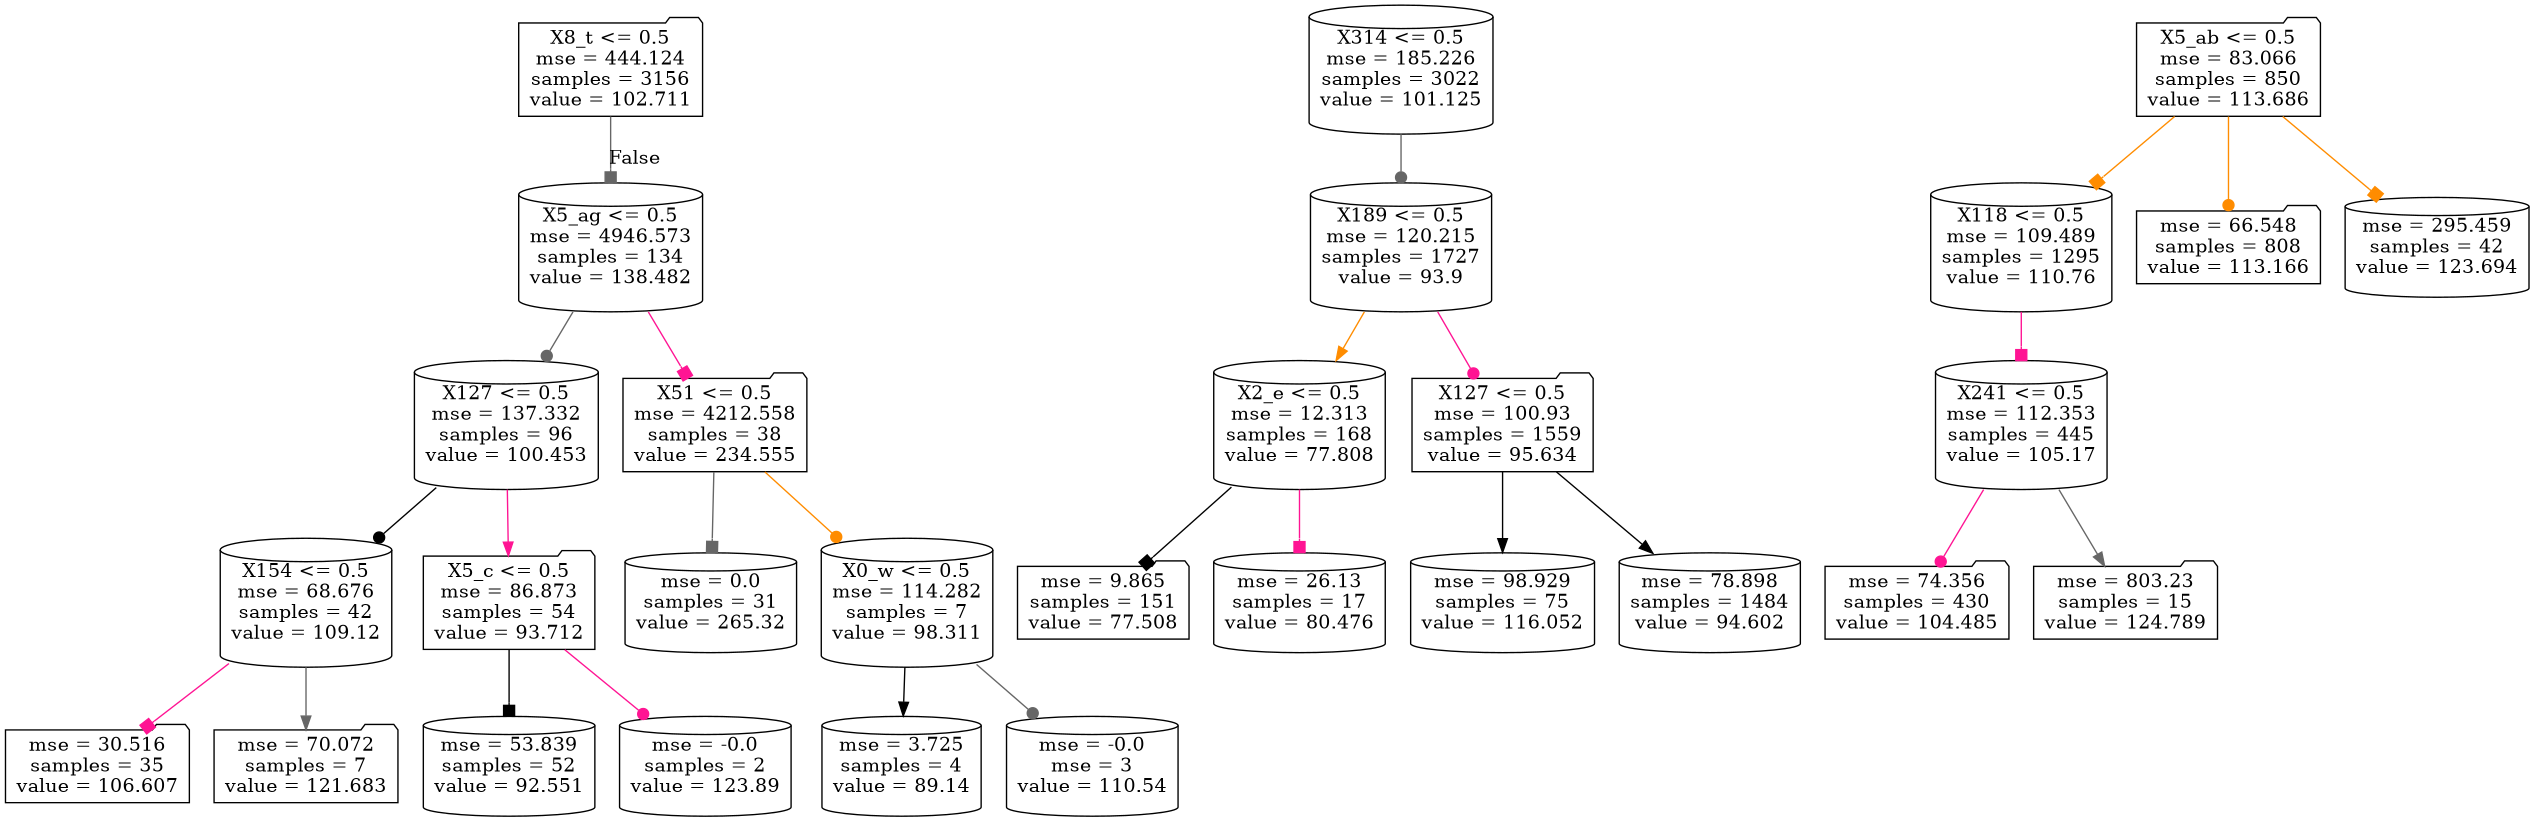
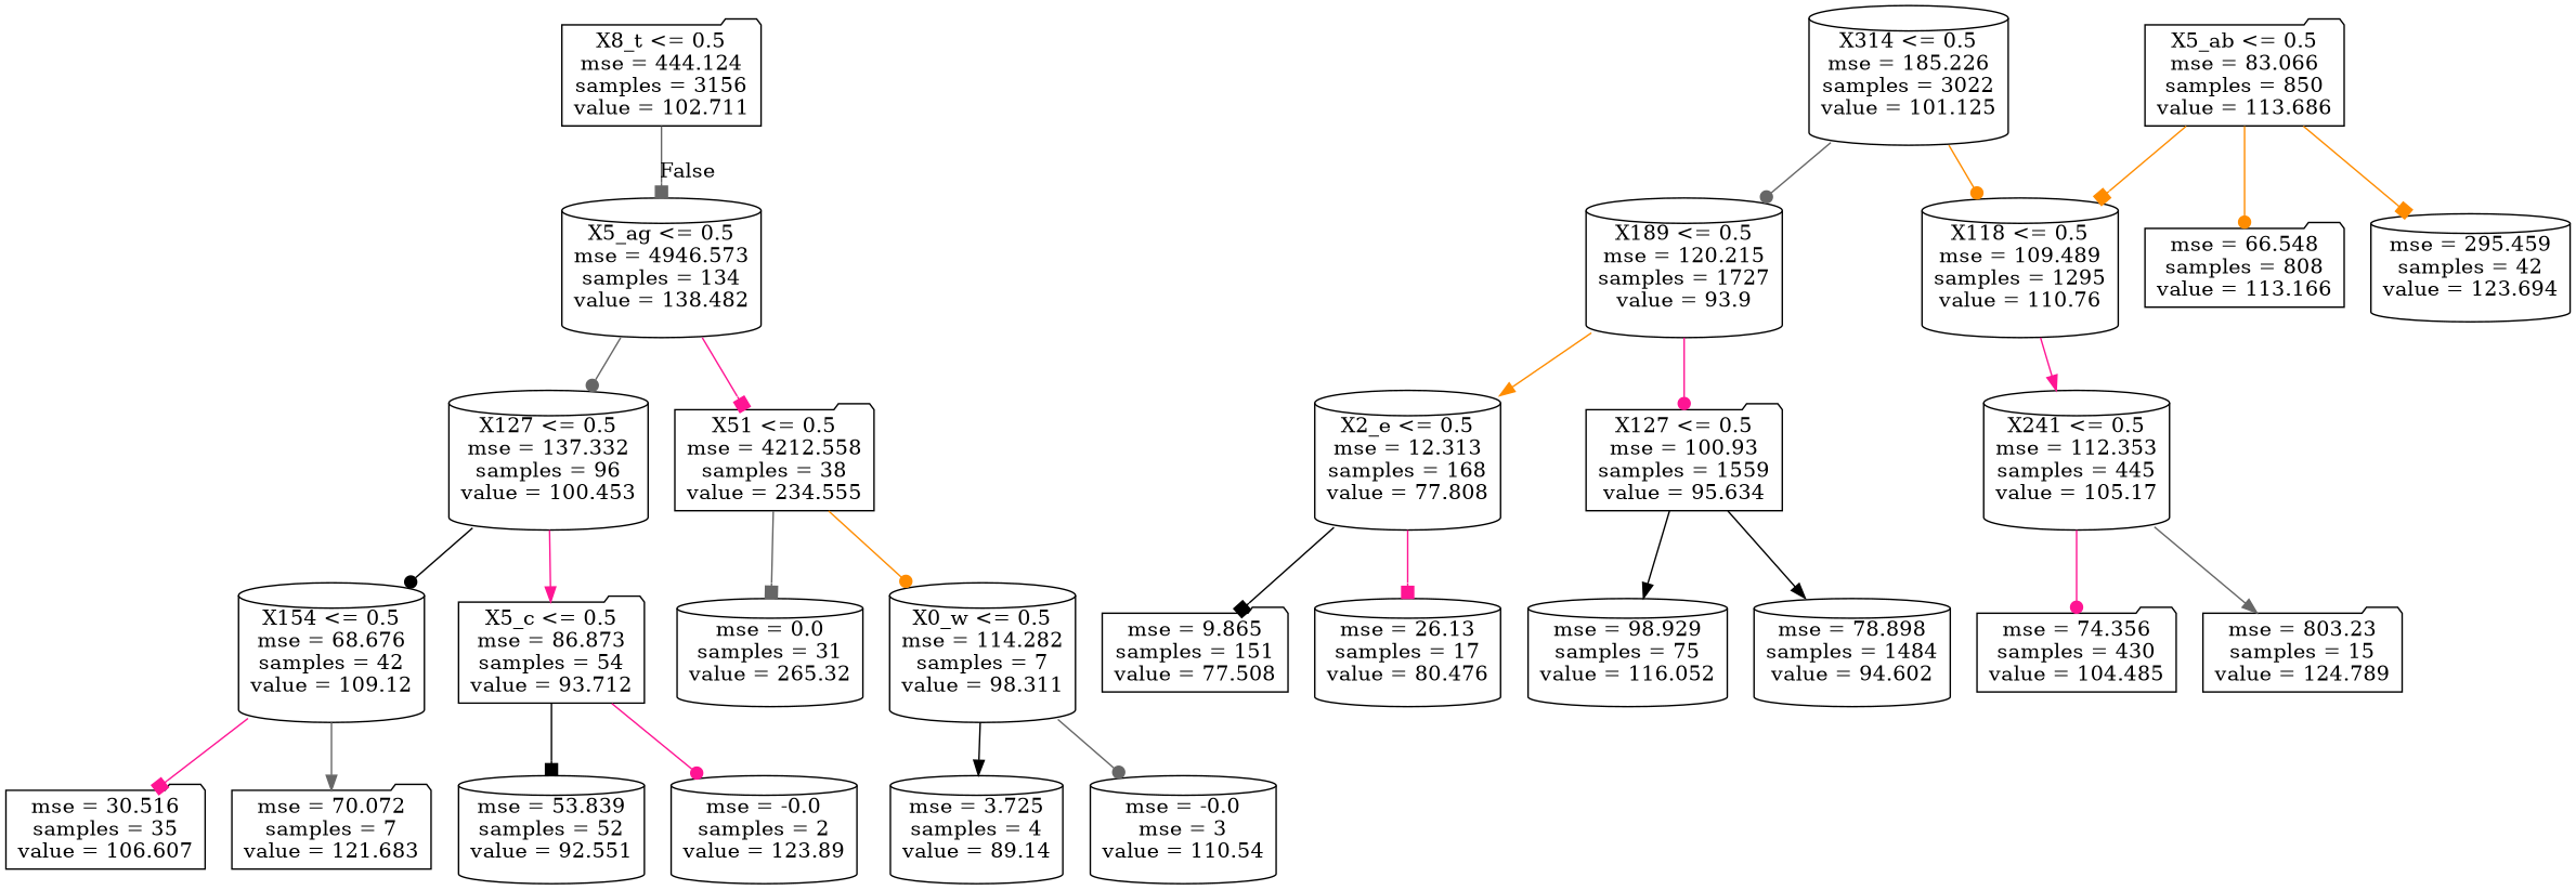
  digraph {
    node [shape=cylinder]
    edge [arrowhead=dot color=deeppink]
    n1 [label="X8_t <= 0.5\nmse = 444.124\nsamples = 3156\nvalue = 102.711" shape=folder]
    n2 [label="X5_ag <= 0.5\nmse = 4946.573\nsamples = 134\nvalue = 138.482"]
    n3 [label="X314 <= 0.5\nmse = 185.226\nsamples = 3022\nvalue = 101.125"]
    n4 [label="X189 <= 0.5\nmse = 120.215\nsamples = 1727\nvalue = 93.9"]
    n5 [label="X118 <= 0.5\nmse = 109.489\nsamples = 1295\nvalue = 110.76"]
    n6 [label="X127 <= 0.5\nmse = 137.332\nsamples = 96\nvalue = 100.453"]
    n7 [label="X51 <= 0.5\nmse = 4212.558\nsamples = 38\nvalue = 234.555" shape=folder]
    n8 [label="X2_e <= 0.5\nmse = 12.313\nsamples = 168\nvalue = 77.808"]
    n9 [label="X127 <= 0.5\nmse = 100.93\nsamples = 1559\nvalue = 95.634" shape=folder]
    n10 [label="X241 <= 0.5\nmse = 112.353\nsamples = 445\nvalue = 105.17"]
    n11 [label="mse = 9.865\nsamples = 151\nvalue = 77.508" shape=folder]
    n12 [label="mse = 26.13\nsamples = 17\nvalue = 80.476"]
    n13 [label="mse = 98.929\nsamples = 75\nvalue = 116.052"]
    n14 [label="mse = 78.898\nsamples = 1484\nvalue = 94.602"]
    n15 [label="mse = 74.356\nsamples = 430\nvalue = 104.485" shape=folder]
    n16 [label="mse = 803.23\nsamples = 15\nvalue = 124.789" shape=folder]
    n17 [label="X5_ab <= 0.5\nmse = 83.066\nsamples = 850\nvalue = 113.686" shape=folder]
    n18 [label="mse = 66.548\nsamples = 808\nvalue = 113.166" shape=folder]
    n19 [label="mse = 295.459\nsamples = 42\nvalue = 123.694"]
    n20 [label="X154 <= 0.5\nmse = 68.676\nsamples = 42\nvalue = 109.12"]
    n21 [label="X5_c <= 0.5\nmse = 86.873\nsamples = 54\nvalue = 93.712" shape=folder]
    n22 [label="mse = 0.0\nsamples = 31\nvalue = 265.32"]
    n23 [label="X0_w <= 0.5\nmse = 114.282\nsamples = 7\nvalue = 98.311"]
    n24 [label="mse = 30.516\nsamples = 35\nvalue = 106.607" shape=folder]
    n25 [label="mse = 70.072\nsamples = 7\nvalue = 121.683" shape=folder]
    n26 [label="mse = 53.839\nsamples = 52\nvalue = 92.551"]
    n27 [label="mse = -0.0\nsamples = 2\nvalue = 123.89"]
    n28 [label="mse = 3.725\nsamples = 4\nvalue = 89.14"]
    n29 [label="mse = -0.0\nmse = 3\nvalue = 110.54"]
    n1 -> n2 [arrowhead=box color=gray40 headlabel=False labelangle=-45 labeldistance=2.5]
    n2 -> n6 [color=gray40]
    n2 -> n7 [arrowhead=box]
    n3 -> n4 [color=gray40]
+   n3 -> n5 [color=darkorange]
    n4 -> n8 [arrowhead=normal color=darkorange]
    n4 -> n9
-   n5 -> n10 [arrowhead=box]
+   n5 -> n10 [arrowhead=normal]
    n6 -> n20 [color=black]
    n6 -> n21 [arrowhead=normal]
    n7 -> n22 [arrowhead=box color=gray40]
    n7 -> n23 [color=darkorange]
    n8 -> n11 [arrowhead=box color=black]
    n8 -> n12 [arrowhead=box]
    n9 -> n13 [arrowhead=normal color=black]
    n9 -> n14 [arrowhead=normal color=black]
    n10 -> n15
    n10 -> n16 [arrowhead=normal color=gray40]
    n17 -> n5 [arrowhead=box color=darkorange]
    n17 -> n18 [color=darkorange]
    n17 -> n19 [arrowhead=box color=darkorange]
    n20 -> n24 [arrowhead=box]
    n20 -> n25 [arrowhead=normal color=gray40]
    n21 -> n26 [arrowhead=box color=black]
    n21 -> n27
    n23 -> n28 [arrowhead=normal color=black]
    n23 -> n29 [color=gray40]
  }
